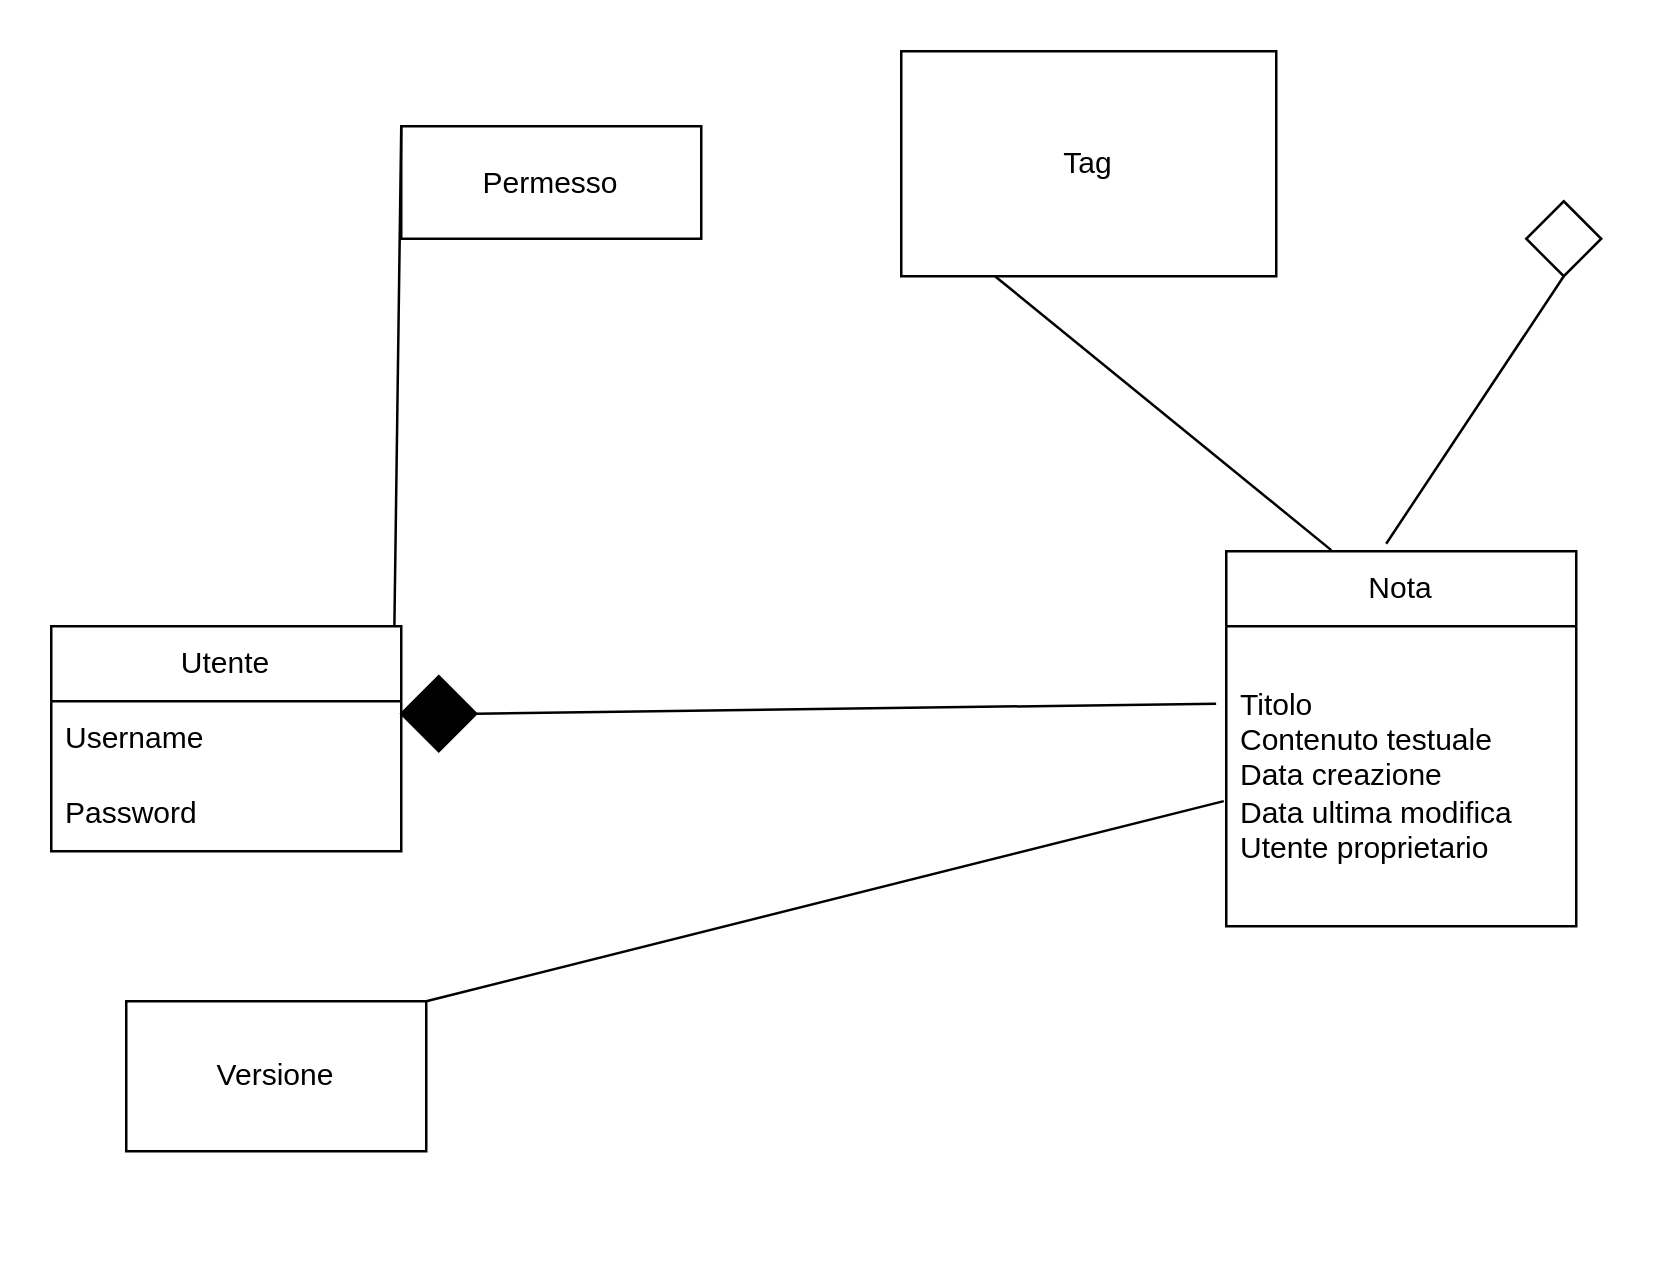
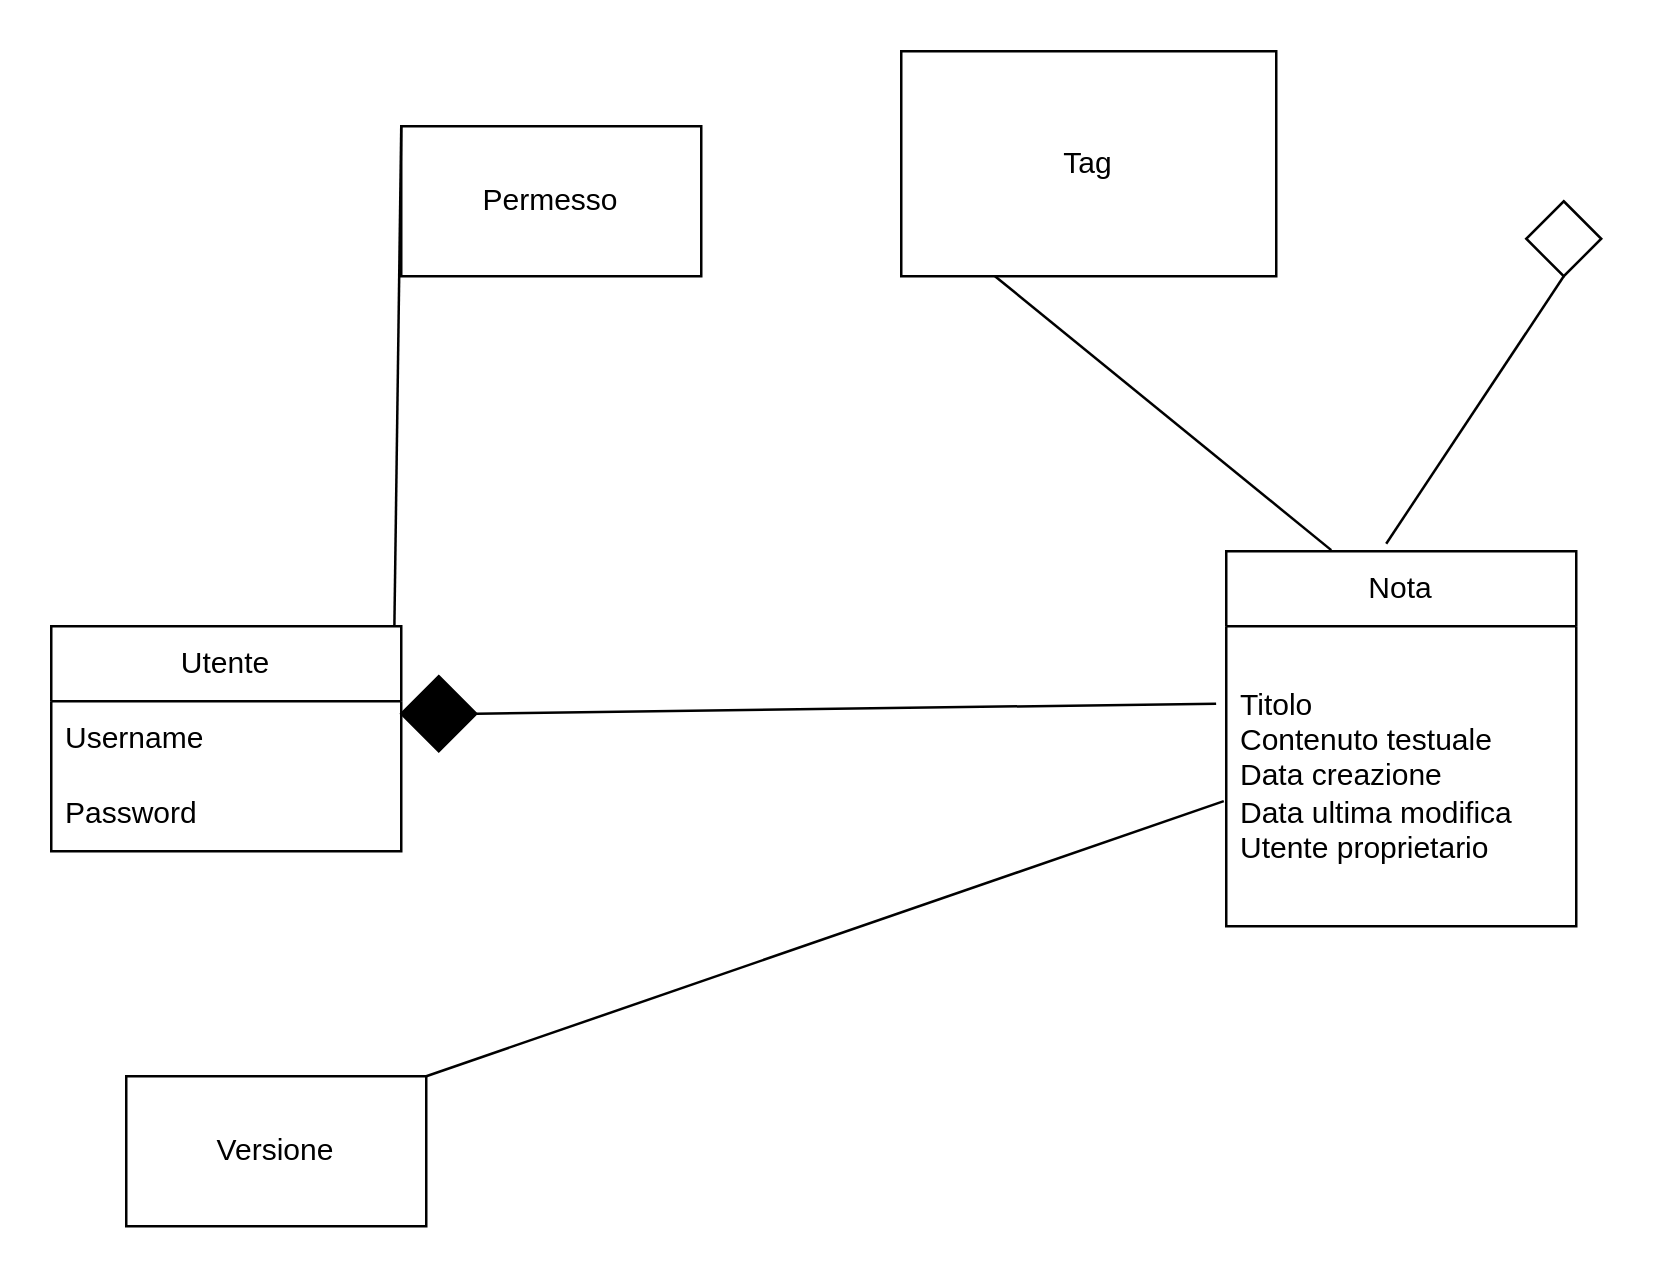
  <mxCell id="0" />
  <mxCell id="1" parent="0" />
- <mxCell id="2" value="Permesso" style="rounded=0;whiteSpace=wrap;html=1;" parent="1" vertex="1"><mxGeometry x="160" y="50" width="120" height="45" as="geometry" /></mxCell>
+ <mxCell id="2" value="Permesso" style="rounded=0;whiteSpace=wrap;html=1;" parent="1" vertex="1"><mxGeometry x="160" y="50" width="120" height="60" as="geometry" /></mxCell>
  <mxCell id="3" value="Tag" style="rounded=0;whiteSpace=wrap;html=1;" parent="1" vertex="1"><mxGeometry x="360" y="20" width="150" height="90" as="geometry" /></mxCell>
  <mxCell id="4" value="" style="endArrow=none;html=1;rounded=0;entryX=0;entryY=0;entryDx=0;entryDy=0;exitX=0.979;exitY=0.156;exitDx=0;exitDy=0;exitPerimeter=0;" parent="1" target="2" edge="1" source="8"><mxGeometry width="50" height="50" relative="1" as="geometry"><mxPoint x="160" y="250" as="sourcePoint" /><mxPoint x="210" y="200" as="targetPoint" /></mxGeometry></mxCell>
  <mxCell id="5" value="" style="endArrow=none;html=1;rounded=0;entryX=0.25;entryY=1;entryDx=0;entryDy=0;exitX=0.3;exitY=-0.003;exitDx=0;exitDy=0;exitPerimeter=0;" parent="1" source="6" target="3" edge="1"><mxGeometry width="50" height="50" relative="1" as="geometry"><mxPoint x="394" y="130" as="sourcePoint" /><mxPoint x="445" y="120" as="targetPoint" /></mxGeometry></mxCell>
  <mxCell id="6" value="Nota" style="swimlane;fontStyle=0;childLayout=stackLayout;horizontal=1;startSize=30;horizontalStack=0;resizeParent=1;resizeParentMax=0;resizeLast=0;collapsible=1;marginBottom=0;whiteSpace=wrap;html=1;" parent="1" vertex="1"><mxGeometry x="490" y="220" width="140" height="150" as="geometry"><mxRectangle x="520" y="220" width="70" height="30" as="alternateBounds" /></mxGeometry></mxCell>
  <mxCell id="7" value="Titolo&lt;div&gt;Contenuto testuale&lt;/div&gt;&lt;div&gt;Data creazione&lt;/div&gt;&lt;div&gt;Data ultima modifica&lt;/div&gt;&lt;div&gt;Utente proprietario&lt;/div&gt;" style="text;strokeColor=none;fillColor=none;align=left;verticalAlign=middle;spacingLeft=4;spacingRight=4;overflow=hidden;points=[[0,0.5],[1,0.5]];portConstraint=eastwest;rotatable=0;whiteSpace=wrap;html=1;" parent="6" vertex="1"><mxGeometry y="30" width="140" height="120" as="geometry" /></mxCell>
  <mxCell id="8" value="Utente" style="swimlane;fontStyle=0;childLayout=stackLayout;horizontal=1;startSize=30;horizontalStack=0;resizeParent=1;resizeParentMax=0;resizeLast=0;collapsible=1;marginBottom=0;whiteSpace=wrap;html=1;" vertex="1" parent="1"><mxGeometry x="20" y="250" width="140" height="90" as="geometry"><mxRectangle x="50" y="250" width="80" height="30" as="alternateBounds" /></mxGeometry></mxCell>
  <mxCell id="9" value="Username" style="text;strokeColor=none;fillColor=none;align=left;verticalAlign=middle;spacingLeft=4;spacingRight=4;overflow=hidden;points=[[0,0.5],[1,0.5]];portConstraint=eastwest;rotatable=0;whiteSpace=wrap;html=1;" vertex="1" parent="8"><mxGeometry y="30" width="140" height="30" as="geometry" /></mxCell>
  <mxCell id="10" value="Password" style="text;strokeColor=none;fillColor=none;align=left;verticalAlign=middle;spacingLeft=4;spacingRight=4;overflow=hidden;points=[[0,0.5],[1,0.5]];portConstraint=eastwest;rotatable=0;whiteSpace=wrap;html=1;" vertex="1" parent="8"><mxGeometry y="60" width="140" height="30" as="geometry" /></mxCell>
- <mxCell id="11" value="Versione" style="rounded=0;whiteSpace=wrap;html=1;" vertex="1" parent="1"><mxGeometry x="50" y="400" width="120" height="60" as="geometry" /></mxCell>
+ <mxCell id="11" value="Versione" style="rounded=0;whiteSpace=wrap;html=1;" vertex="1" parent="1"><mxGeometry x="50" y="430" width="120" height="60" as="geometry" /></mxCell>
  <mxCell id="12" value="" style="endArrow=none;html=1;rounded=0;exitX=1;exitY=0;exitDx=0;exitDy=0;entryX=-0.007;entryY=0.583;entryDx=0;entryDy=0;entryPerimeter=0;" edge="1" parent="1" source="11" target="7"><mxGeometry width="50" height="50" relative="1" as="geometry"><mxPoint x="360" y="310" as="sourcePoint" /><mxPoint x="410" y="260" as="targetPoint" /></mxGeometry></mxCell>
  <mxCell id="13" value="" style="rhombus;whiteSpace=wrap;html=1;" vertex="1" parent="1"><mxGeometry x="610" y="80" width="30" height="30" as="geometry" /></mxCell>
  <mxCell id="14" value="" style="endArrow=none;html=1;rounded=0;exitX=0.457;exitY=-0.02;exitDx=0;exitDy=0;exitPerimeter=0;entryX=0.5;entryY=1;entryDx=0;entryDy=0;" edge="1" parent="1" source="6" target="13"><mxGeometry width="50" height="50" relative="1" as="geometry"><mxPoint x="360" y="300" as="sourcePoint" /><mxPoint x="410" y="250" as="targetPoint" /></mxGeometry></mxCell>
  <mxCell id="15" value="" style="rhombus;whiteSpace=wrap;html=1;fillColor=#000000;" vertex="1" parent="1"><mxGeometry x="160" y="270" width="30" height="30" as="geometry" /></mxCell>
  <mxCell id="16" value="" style="endArrow=none;html=1;rounded=0;exitX=1;exitY=0.5;exitDx=0;exitDy=0;entryX=-0.029;entryY=0.258;entryDx=0;entryDy=0;entryPerimeter=0;" edge="1" parent="1" source="15" target="7"><mxGeometry width="50" height="50" relative="1" as="geometry"><mxPoint x="360" y="290" as="sourcePoint" /><mxPoint x="410" y="240" as="targetPoint" /></mxGeometry></mxCell>
